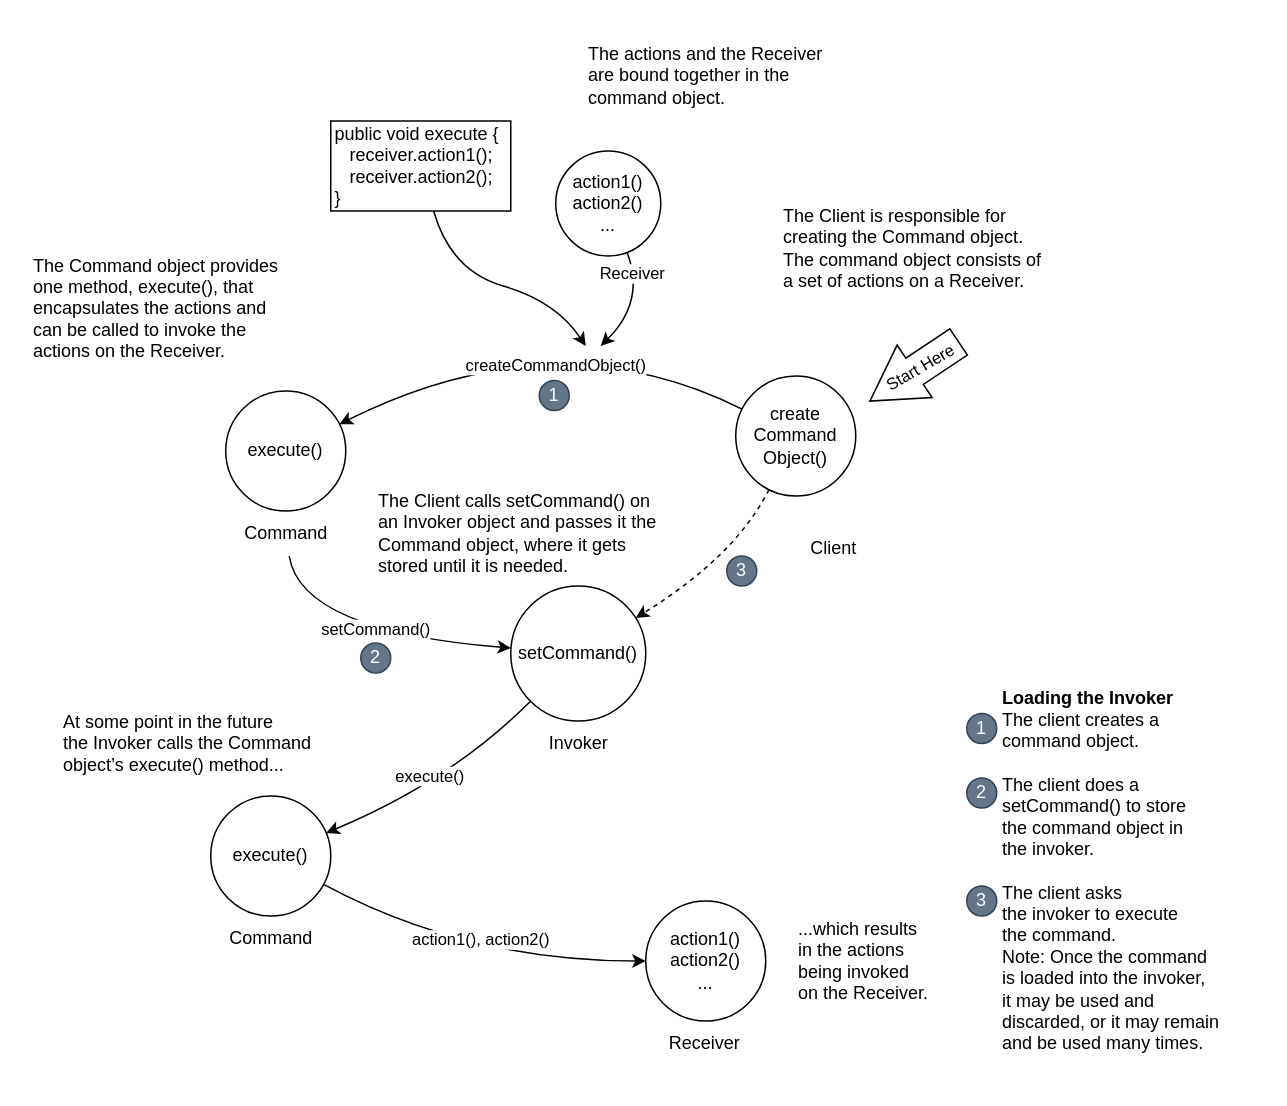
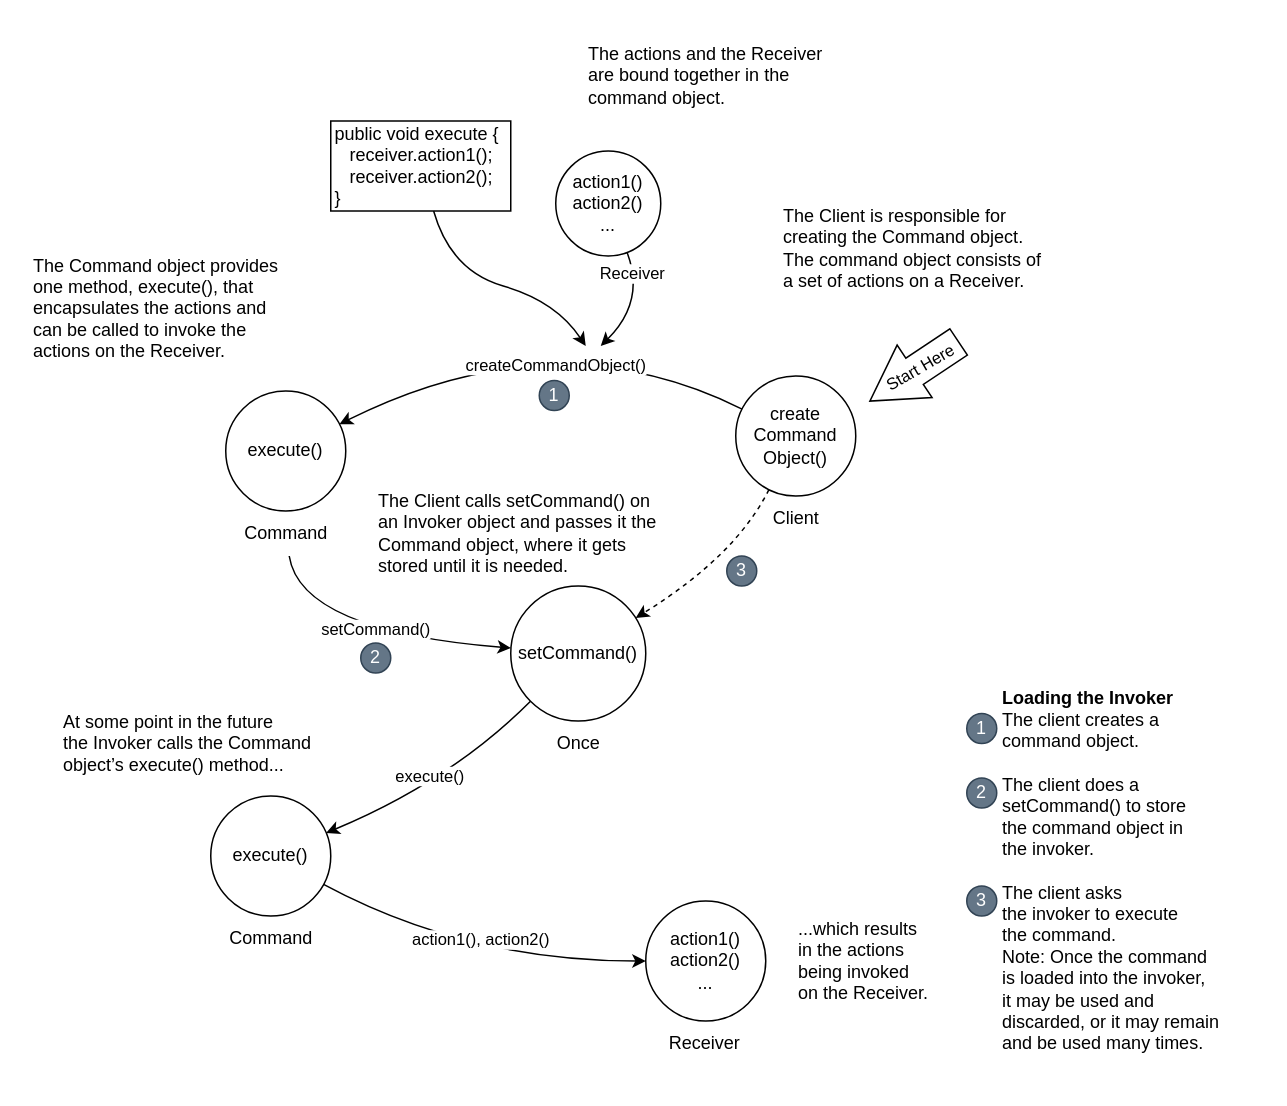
  <mxCell id="0" />
  <mxCell id="1" parent="0" />
  <mxCell id="2" value="" style="shape=flexArrow;endArrow=classic;html=1;rounded=0;width=21;endSize=11.61;" edge="1" parent="1"><mxGeometry width="50" height="50" relative="1" as="geometry"><mxPoint x="639" y="227" as="sourcePoint" /><mxPoint x="579" y="267" as="targetPoint" /></mxGeometry></mxCell>
  <mxCell id="3" value="Start Here" style="edgeLabel;html=1;align=center;verticalAlign=middle;resizable=0;points=[];rotation=-30;" vertex="1" connectable="0" parent="2"><mxGeometry x="-0.371" relative="1" as="geometry"><mxPoint x="-8" y="5" as="offset" /></mxGeometry></mxCell>
  <mxCell id="4" value="create&lt;br&gt;Command&lt;br&gt;Object()" style="ellipse;whiteSpace=wrap;html=1;aspect=fixed;" vertex="1" parent="1"><mxGeometry x="490" y="250" width="80" height="80" as="geometry" /></mxCell>
  <mxCell id="5" value="action1()&lt;br&gt;action2()&lt;br&gt;..." style="ellipse;whiteSpace=wrap;html=1;aspect=fixed;" vertex="1" parent="1"><mxGeometry x="370" y="100" width="70" height="70" as="geometry" /></mxCell>
  <mxCell id="6" value="execute()" style="ellipse;whiteSpace=wrap;html=1;aspect=fixed;" vertex="1" parent="1"><mxGeometry x="150" y="260" width="80" height="80" as="geometry" /></mxCell>
  <mxCell id="7" value="setCommand()" style="ellipse;whiteSpace=wrap;html=1;aspect=fixed;" vertex="1" parent="1"><mxGeometry x="340" y="390" width="90" height="90" as="geometry" /></mxCell>
  <mxCell id="8" value="execute()" style="ellipse;whiteSpace=wrap;html=1;aspect=fixed;" vertex="1" parent="1"><mxGeometry x="140" y="530" width="80" height="80" as="geometry" /></mxCell>
  <mxCell id="9" value="action1()&lt;br&gt;action2()&lt;br&gt;..." style="ellipse;whiteSpace=wrap;html=1;aspect=fixed;" vertex="1" parent="1"><mxGeometry x="430" y="600" width="80" height="80" as="geometry" /></mxCell>
  <mxCell id="10" value="" style="endArrow=classic;html=1;curved=1;" edge="1" parent="1" source="4" target="6"><mxGeometry width="50" height="50" relative="1" as="geometry"><mxPoint x="350" y="290" as="sourcePoint" /><mxPoint x="400" y="240" as="targetPoint" /><Array as="points"><mxPoint x="370" y="210" /></Array></mxGeometry></mxCell>
  <mxCell id="11" value="createCommandObject()" style="edgeLabel;html=1;align=center;verticalAlign=middle;resizable=0;points=[];" vertex="1" connectable="0" parent="10"><mxGeometry x="0.244" y="15" relative="1" as="geometry"><mxPoint x="36" y="-2" as="offset" /></mxGeometry></mxCell>
  <mxCell id="12" value="" style="endArrow=classic;html=1;curved=1;" edge="1" parent="1" source="5"><mxGeometry width="50" height="50" relative="1" as="geometry"><mxPoint x="504.223" y="282.111" as="sourcePoint" /><mxPoint x="400" y="230" as="targetPoint" /><Array as="points"><mxPoint x="430" y="200" /></Array></mxGeometry></mxCell>
  <mxCell id="13" value="Receiver" style="edgeLabel;html=1;align=center;verticalAlign=middle;resizable=0;points=[];" vertex="1" connectable="0" parent="12"><mxGeometry x="-0.267" y="-8" relative="1" as="geometry"><mxPoint y="-15" as="offset" /></mxGeometry></mxCell>
  <mxCell id="14" value="&lt;div&gt;public void execute {&lt;/div&gt;&lt;div&gt;&amp;nbsp; &amp;nbsp;receiver.action1();&lt;/div&gt;&lt;div&gt;&amp;nbsp; &amp;nbsp;receiver.action2();&lt;/div&gt;&lt;div&gt;}&lt;/div&gt;" style="rounded=0;whiteSpace=wrap;html=1;align=left;spacingTop=0;spacing=3;" vertex="1" parent="1"><mxGeometry x="220" y="80" width="120" height="60" as="geometry" /></mxCell>
  <mxCell id="15" value="" style="endArrow=classic;html=1;curved=1;" edge="1" parent="1" source="14"><mxGeometry width="50" height="50" relative="1" as="geometry"><mxPoint x="250" y="230" as="sourcePoint" /><mxPoint x="390" y="230" as="targetPoint" /><Array as="points"><mxPoint x="300" y="180" /><mxPoint x="370" y="200" /></Array></mxGeometry></mxCell>
  <mxCell id="16" value="Command" style="text;html=1;align=center;verticalAlign=middle;resizable=0;points=[];autosize=1;strokeColor=none;fillColor=none;" vertex="1" parent="1"><mxGeometry x="150" y="340" width="80" height="30" as="geometry" /></mxCell>
  <mxCell id="17" value="" style="endArrow=classic;html=1;curved=1;" edge="1" parent="1" source="16" target="7"><mxGeometry width="50" height="50" relative="1" as="geometry"><mxPoint x="180" y="410" as="sourcePoint" /><mxPoint x="170" y="400" as="targetPoint" /><Array as="points"><mxPoint x="200" y="420" /></Array></mxGeometry></mxCell>
  <mxCell id="18" value="setCommand()" style="edgeLabel;html=1;align=center;verticalAlign=middle;resizable=0;points=[];" vertex="1" connectable="0" parent="17"><mxGeometry x="0.049" y="6" relative="1" as="geometry"><mxPoint as="offset" /></mxGeometry></mxCell>
  <mxCell id="19" value="1" style="ellipse;whiteSpace=wrap;html=1;aspect=fixed;rounded=1;glass=0;fillColor=#647687;fontColor=#ffffff;strokeColor=#314354;" vertex="1" parent="1"><mxGeometry x="359" y="253" width="20" height="20" as="geometry" /></mxCell>
  <mxCell id="20" value="2" style="ellipse;whiteSpace=wrap;html=1;aspect=fixed;rounded=1;glass=0;fillColor=#647687;fontColor=#ffffff;strokeColor=#314354;" vertex="1" parent="1"><mxGeometry x="240" y="428" width="20" height="20" as="geometry" /></mxCell>
- <mxCell id="21" value="Invoker" style="text;html=1;align=center;verticalAlign=middle;resizable=0;points=[];autosize=1;strokeColor=none;fillColor=none;" vertex="1" parent="1"><mxGeometry x="355" y="480" width="60" height="30" as="geometry" /></mxCell>
+ <mxCell id="21" value="Once" style="text;html=1;align=center;verticalAlign=middle;resizable=0;points=[];autosize=1;strokeColor=none;fillColor=none;" vertex="1" parent="1"><mxGeometry x="355" y="480" width="60" height="30" as="geometry" /></mxCell>
  <mxCell id="22" value="" style="endArrow=classic;html=1;curved=1;dashed=1;" edge="1" parent="1" source="4" target="7"><mxGeometry width="50" height="50" relative="1" as="geometry"><mxPoint x="530" y="430" as="sourcePoint" /><mxPoint x="580" y="380" as="targetPoint" /><Array as="points"><mxPoint x="490" y="370" /></Array></mxGeometry></mxCell>
- <mxCell id="23" value="Client" style="text;html=1;align=center;verticalAlign=middle;resizable=0;points=[];autosize=1;strokeColor=none;fillColor=none;" vertex="1" parent="1"><mxGeometry x="530" y="350" width="50" height="30" as="geometry" /></mxCell>
+ <mxCell id="23" value="Client" style="text;html=1;align=center;verticalAlign=middle;resizable=0;points=[];autosize=1;strokeColor=none;fillColor=none;" vertex="1" parent="1"><mxGeometry x="505" y="330" width="50" height="30" as="geometry" /></mxCell>
  <mxCell id="24" value="3" style="ellipse;whiteSpace=wrap;html=1;aspect=fixed;rounded=1;glass=0;fillColor=#647687;fontColor=#ffffff;strokeColor=#314354;" vertex="1" parent="1"><mxGeometry x="484" y="370" width="20" height="20" as="geometry" /></mxCell>
  <mxCell id="25" value="" style="endArrow=classic;html=1;curved=1;" edge="1" parent="1" source="7" target="8"><mxGeometry width="50" height="50" relative="1" as="geometry"><mxPoint x="290" y="560" as="sourcePoint" /><mxPoint x="340" y="510" as="targetPoint" /><Array as="points"><mxPoint x="300" y="520" /></Array></mxGeometry></mxCell>
  <mxCell id="26" value="execute()" style="edgeLabel;html=1;align=center;verticalAlign=middle;resizable=0;points=[];" vertex="1" connectable="0" parent="25"><mxGeometry x="0.048" y="-9" relative="1" as="geometry"><mxPoint as="offset" /></mxGeometry></mxCell>
  <mxCell id="27" value="Command" style="text;html=1;align=center;verticalAlign=middle;resizable=0;points=[];autosize=1;strokeColor=none;fillColor=none;" vertex="1" parent="1"><mxGeometry x="140" y="610" width="80" height="30" as="geometry" /></mxCell>
  <mxCell id="28" value="" style="endArrow=classic;html=1;curved=1;" edge="1" parent="1" source="8" target="9"><mxGeometry width="50" height="50" relative="1" as="geometry"><mxPoint x="280" y="660" as="sourcePoint" /><mxPoint x="330" y="610" as="targetPoint" /><Array as="points"><mxPoint x="310" y="640" /></Array></mxGeometry></mxCell>
  <mxCell id="29" value="action1(), action2()" style="edgeLabel;html=1;align=center;verticalAlign=middle;resizable=0;points=[];" vertex="1" connectable="0" parent="28"><mxGeometry x="-0.244" y="4" relative="1" as="geometry"><mxPoint x="27" y="-1" as="offset" /></mxGeometry></mxCell>
  <mxCell id="30" value="Receiver" style="text;html=1;align=center;verticalAlign=middle;resizable=0;points=[];autosize=1;strokeColor=none;fillColor=none;" vertex="1" parent="1"><mxGeometry x="434" y="680" width="70" height="30" as="geometry" /></mxCell>
  <mxCell id="31" value="The Client is responsible for&#10;creating the Command object.&#10;The command object consists of&#10;a set of actions on a Receiver." style="text;html=1;align=left;verticalAlign=middle;resizable=0;points=[];autosize=1;strokeColor=none;fillColor=none;rounded=1;glass=0;" vertex="1" parent="1"><mxGeometry x="520" y="130" width="200" height="70" as="geometry" /></mxCell>
  <mxCell id="32" value="&lt;div&gt;The actions and the Receiver&lt;/div&gt;&lt;div&gt;are bound together in the&lt;/div&gt;&lt;div&gt;command object.&lt;/div&gt;" style="text;html=1;align=left;verticalAlign=middle;resizable=0;points=[];autosize=1;strokeColor=none;fillColor=none;" vertex="1" parent="1"><mxGeometry x="390" y="20" width="180" height="60" as="geometry" /></mxCell>
  <mxCell id="33" value="&lt;div&gt;The Command object provides&lt;/div&gt;&lt;div&gt;one method, execute(), that&lt;/div&gt;&lt;div&gt;encapsulates the actions and&lt;/div&gt;&lt;div&gt;can be called to invoke the&lt;/div&gt;&lt;div&gt;actions on the Receiver.&lt;/div&gt;" style="text;html=1;align=left;verticalAlign=middle;resizable=0;points=[];autosize=1;strokeColor=none;fillColor=none;" vertex="1" parent="1"><mxGeometry x="20" y="160" width="190" height="90" as="geometry" /></mxCell>
  <mxCell id="34" value="&lt;div&gt;The Client calls setCommand() on&lt;/div&gt;&lt;div&gt;an Invoker object and passes it the&lt;/div&gt;&lt;div&gt;Command object, where it gets&lt;/div&gt;&lt;div&gt;stored until it is needed.&lt;/div&gt;" style="text;html=1;align=left;verticalAlign=middle;resizable=0;points=[];autosize=1;strokeColor=none;fillColor=none;" vertex="1" parent="1"><mxGeometry x="250" y="320" width="210" height="70" as="geometry" /></mxCell>
  <mxCell id="35" value="&lt;div&gt;At some point in the future&lt;/div&gt;&lt;div&gt;the Invoker calls the Command&lt;/div&gt;&lt;div&gt;object’s execute() method...&lt;/div&gt;" style="text;html=1;align=left;verticalAlign=middle;resizable=0;points=[];autosize=1;strokeColor=none;fillColor=none;" vertex="1" parent="1"><mxGeometry x="40" y="465" width="190" height="60" as="geometry" /></mxCell>
  <mxCell id="36" value="&lt;div&gt;...which results&lt;/div&gt;&lt;div&gt;in the actions&lt;/div&gt;&lt;div&gt;being invoked&lt;/div&gt;&lt;div&gt;on the Receiver.&lt;/div&gt;" style="text;html=1;align=left;verticalAlign=middle;resizable=0;points=[];autosize=1;strokeColor=none;fillColor=none;" vertex="1" parent="1"><mxGeometry x="530" y="605" width="110" height="70" as="geometry" /></mxCell>
  <mxCell id="37" value="" style="group" vertex="1" connectable="0" parent="1"><mxGeometry x="644" y="445" width="192" height="270" as="geometry" /></mxCell>
  <mxCell id="38" value="&lt;div&gt;&lt;b&gt;Loading the Invoker&lt;/b&gt;&lt;/div&gt;&lt;div&gt;The client creates a&lt;/div&gt;&lt;div&gt;command object.&lt;/div&gt;&lt;div&gt;&lt;font style=&quot;font-size: 6px;&quot;&gt;&lt;br&gt;&lt;/font&gt;&lt;/div&gt;&lt;div&gt;The client does a&lt;/div&gt;&lt;div&gt;setCommand() to store&lt;/div&gt;&lt;div&gt;the command object in&lt;/div&gt;&lt;div&gt;the invoker.&lt;/div&gt;&lt;div&gt;&lt;br&gt;&lt;/div&gt;&lt;div&gt;The client asks&lt;/div&gt;&lt;div&gt;the invoker to execute&lt;/div&gt;&lt;div&gt;the command.&lt;/div&gt;&lt;div&gt;Note:&amp;nbsp;&lt;span style=&quot;background-color: initial;&quot;&gt;Once the&amp;nbsp;&lt;/span&gt;&lt;span style=&quot;background-color: initial;&quot;&gt;command&lt;/span&gt;&lt;/div&gt;&lt;div&gt;&lt;span style=&quot;background-color: initial;&quot;&gt;is loaded into&amp;nbsp;&lt;/span&gt;&lt;span style=&quot;background-color: initial;&quot;&gt;the invoker,&lt;/span&gt;&lt;/div&gt;&lt;div&gt;&lt;span style=&quot;background-color: initial;&quot;&gt;it may be&amp;nbsp;&lt;/span&gt;&lt;span style=&quot;background-color: initial;&quot;&gt;used and&lt;/span&gt;&lt;/div&gt;&lt;div&gt;&lt;span style=&quot;background-color: initial;&quot;&gt;discarded, or it&amp;nbsp;&lt;/span&gt;&lt;span style=&quot;background-color: initial;&quot;&gt;may remain&lt;/span&gt;&lt;/div&gt;&lt;div&gt;&lt;span style=&quot;background-color: initial;&quot;&gt;and be used&amp;nbsp;&lt;/span&gt;&lt;span style=&quot;background-color: initial;&quot;&gt;many times.&lt;/span&gt;&lt;/div&gt;" style="text;html=1;align=left;verticalAlign=middle;resizable=0;points=[];autosize=1;strokeColor=none;fillColor=none;" vertex="1" parent="37"><mxGeometry x="22" y="5" width="170" height="260" as="geometry" /></mxCell>
  <mxCell id="39" value="1" style="ellipse;whiteSpace=wrap;html=1;aspect=fixed;rounded=1;glass=0;fillColor=#647687;fontColor=#ffffff;strokeColor=#314354;" vertex="1" parent="37"><mxGeometry y="30" width="20" height="20" as="geometry" /></mxCell>
  <mxCell id="40" value="2" style="ellipse;whiteSpace=wrap;html=1;aspect=fixed;rounded=1;glass=0;fillColor=#647687;fontColor=#ffffff;strokeColor=#314354;" vertex="1" parent="37"><mxGeometry y="73" width="20" height="20" as="geometry" /></mxCell>
  <mxCell id="41" value="3" style="ellipse;whiteSpace=wrap;html=1;aspect=fixed;rounded=1;glass=0;fillColor=#647687;fontColor=#ffffff;strokeColor=#314354;" vertex="1" parent="37"><mxGeometry y="145" width="20" height="20" as="geometry" /></mxCell>
